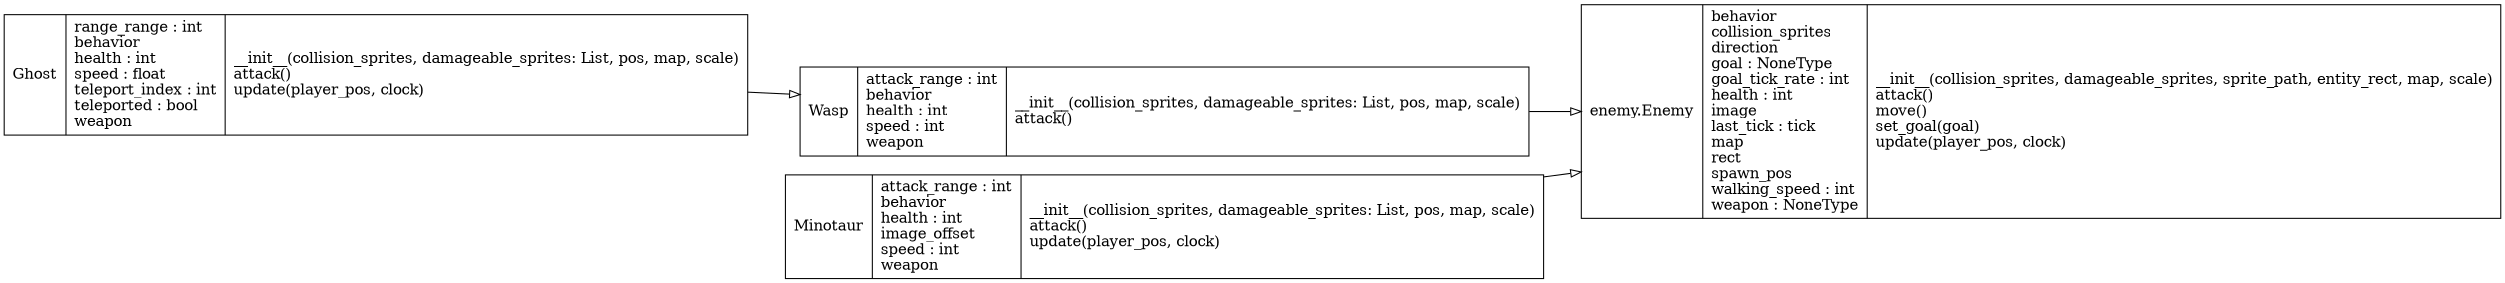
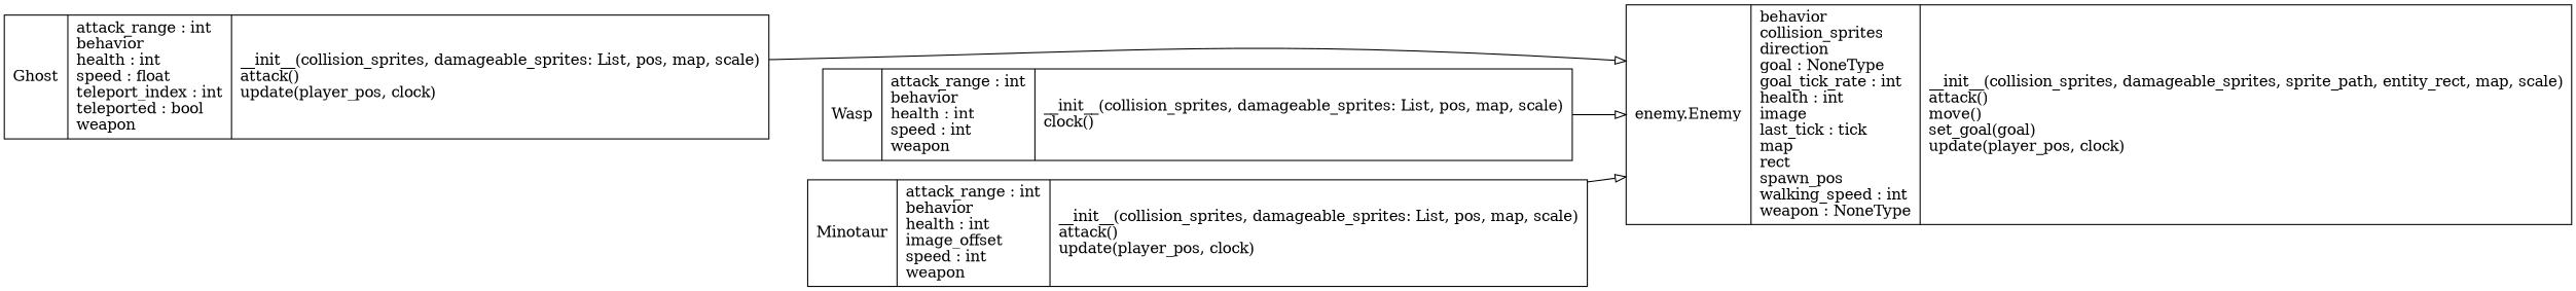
  digraph {
    rankdir=LR
    node [color=black fontcolor=black shape=record style=solid]
    edge [arrowhead=empty]
    n1 [label=<{enemy.Enemy|behavior<br ALIGN="LEFT"/>collision_sprites<br ALIGN="LEFT"/>direction<br ALIGN="LEFT"/>goal : NoneType<br ALIGN="LEFT"/>goal_tick_rate : int<br ALIGN="LEFT"/>health : int<br ALIGN="LEFT"/>image<br ALIGN="LEFT"/>last_tick : tick<br ALIGN="LEFT"/>map<br ALIGN="LEFT"/>rect<br ALIGN="LEFT"/>spawn_pos<br ALIGN="LEFT"/>walking_speed : int<br ALIGN="LEFT"/>weapon : NoneType<br ALIGN="LEFT"/>|__init__(collision_sprites, damageable_sprites, sprite_path, entity_rect, map, scale)<br ALIGN="LEFT"/>attack()<br ALIGN="LEFT"/>move()<br ALIGN="LEFT"/>set_goal(goal)<br ALIGN="LEFT"/>update(player_pos, clock)<br ALIGN="LEFT"/>}>]
-   n2 [label=<{Ghost|range_range : int<br ALIGN="LEFT"/>behavior<br ALIGN="LEFT"/>health : int<br ALIGN="LEFT"/>speed : float<br ALIGN="LEFT"/>teleport_index : int<br ALIGN="LEFT"/>teleported : bool<br ALIGN="LEFT"/>weapon<br ALIGN="LEFT"/>|__init__(collision_sprites, damageable_sprites: List, pos, map, scale)<br ALIGN="LEFT"/>attack()<br ALIGN="LEFT"/>update(player_pos, clock)<br ALIGN="LEFT"/>}>]
+   n2 [label=<{Ghost|attack_range : int<br ALIGN="LEFT"/>behavior<br ALIGN="LEFT"/>health : int<br ALIGN="LEFT"/>speed : float<br ALIGN="LEFT"/>teleport_index : int<br ALIGN="LEFT"/>teleported : bool<br ALIGN="LEFT"/>weapon<br ALIGN="LEFT"/>|__init__(collision_sprites, damageable_sprites: List, pos, map, scale)<br ALIGN="LEFT"/>attack()<br ALIGN="LEFT"/>update(player_pos, clock)<br ALIGN="LEFT"/>}>]
    n3 [label=<{Minotaur|attack_range : int<br ALIGN="LEFT"/>behavior<br ALIGN="LEFT"/>health : int<br ALIGN="LEFT"/>image_offset<br ALIGN="LEFT"/>speed : int<br ALIGN="LEFT"/>weapon<br ALIGN="LEFT"/>|__init__(collision_sprites, damageable_sprites: List, pos, map, scale)<br ALIGN="LEFT"/>attack()<br ALIGN="LEFT"/>update(player_pos, clock)<br ALIGN="LEFT"/>}>]
-   n4 [label=<{Wasp|attack_range : int<br ALIGN="LEFT"/>behavior<br ALIGN="LEFT"/>health : int<br ALIGN="LEFT"/>speed : int<br ALIGN="LEFT"/>weapon<br ALIGN="LEFT"/>|__init__(collision_sprites, damageable_sprites: List, pos, map, scale)<br ALIGN="LEFT"/>attack()<br ALIGN="LEFT"/>}>]
-   n2 -> n4
+   n4 [label=<{Wasp|attack_range : int<br ALIGN="LEFT"/>behavior<br ALIGN="LEFT"/>health : int<br ALIGN="LEFT"/>speed : int<br ALIGN="LEFT"/>weapon<br ALIGN="LEFT"/>|__init__(collision_sprites, damageable_sprites: List, pos, map, scale)<br ALIGN="LEFT"/>clock()<br ALIGN="LEFT"/>}>]
+   n2 -> n1
    n3 -> n1
    n4 -> n1
  }
